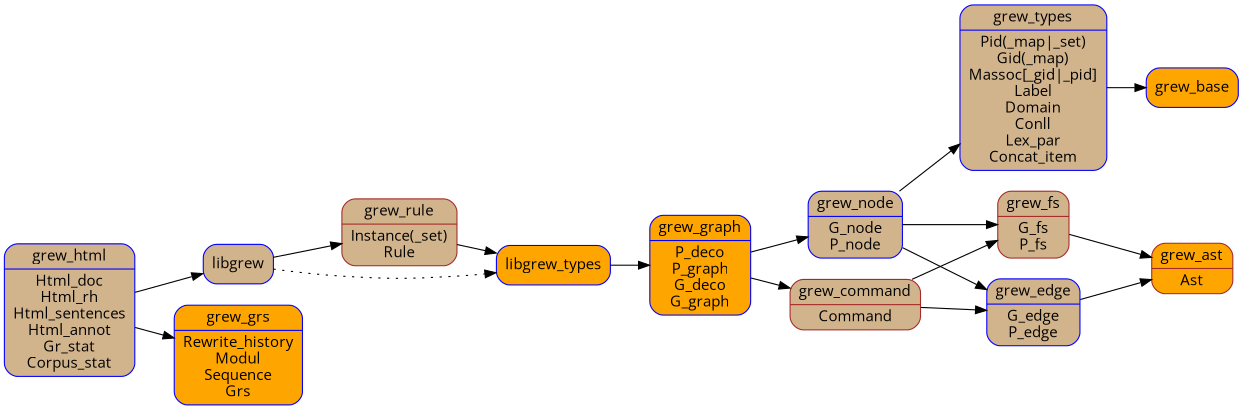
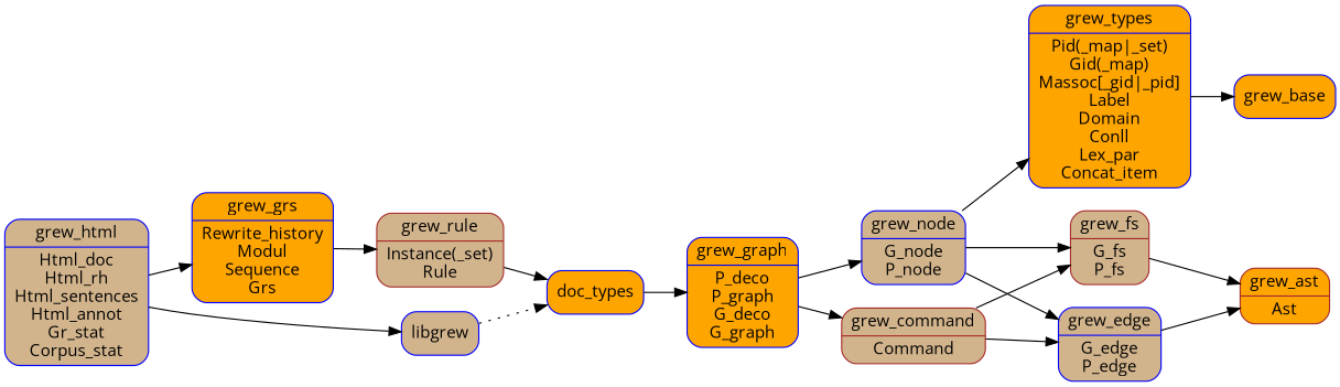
  digraph {
    fontname="Open Sans"
    rankdir=LR
    node [color=blue fillcolor=tan fontname="Open Sans" shape=Mrecord style=filled]
    edge [fontname="Open Sans"]
-   n1 [label="grew_types|Pid(_map\|_set)\nGid(_map)\nMassoc[_gid\|_pid]\nLabel\nDomain\nConll\nLex_par\nConcat_item"]
+   n1 [fillcolor=orange label="grew_types|Pid(_map\|_set)\nGid(_map)\nMassoc[_gid\|_pid]\nLabel\nDomain\nConll\nLex_par\nConcat_item"]
    grew_base [fillcolor=orange]
    n3 [color=brown fillcolor=orange label="grew_ast|Ast"]
    n4 [color=brown label="grew_fs|G_fs\nP_fs"]
    n5 [label="grew_edge|G_edge\nP_edge"]
    n6 [label="grew_node|G_node\nP_node"]
    n7 [color=brown label="grew_command|Command"]
    n8 [fillcolor=orange label="grew_graph|P_deco\nP_graph\nG_deco\nG_graph"]
    n9 [color=brown label="grew_rule|Instance(_set)\nRule"]
-   libgrew_types [fillcolor=orange]
+   libgrew_types [fillcolor=orange label=doc_types]
    n11 [fillcolor=orange label="grew_grs|Rewrite_history\nModul\nSequence\nGrs"]
    n12 [label="grew_html|Html_doc\nHtml_rh\nHtml_sentences\nHtml_annot\nGr_stat\nCorpus_stat"]
    libgrew
    n1 -> grew_base
    n4 -> n3
    n5 -> n3
    n6 -> n1
    n6 -> n4
    n6 -> n5
    n7 -> n4
    n7 -> n5
    n8 -> n6
    n8 -> n7
    n9 -> libgrew_types
    libgrew_types -> n8
-   libgrew -> n9
+   n11 -> n9
    n12 -> n11
    n12 -> libgrew
    libgrew -> libgrew_types [style=dotted]
  }
